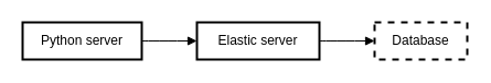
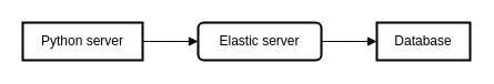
  <mxCell id="0" />
  <mxCell id="1" parent="0" />
  <mxCell id="2" value="Python server" style="whiteSpace=wrap;strokeWidth=2;" vertex="1" parent="1"><mxGeometry width="108" height="34" as="geometry" x="20" y="20" /></mxCell>
- <mxCell id="3" value="Elastic server" style="whiteSpace=wrap;strokeWidth=2;" vertex="1" parent="1"><mxGeometry x="178" width="111" height="34" as="geometry" y="20" /></mxCell>
- <mxCell id="4" value="Database" style="whiteSpace=wrap;strokeWidth=2;dashed=1;" vertex="1" parent="1"><mxGeometry x="339" width="84" height="34" as="geometry" y="20" /></mxCell>
+ <mxCell id="3" value="Elastic server" style="whiteSpace=wrap;strokeWidth=2;rounded=1;" vertex="1" parent="1"><mxGeometry x="178" width="111" height="34" as="geometry" y="20" /></mxCell>
+ <mxCell id="4" value="Database" style="whiteSpace=wrap;strokeWidth=2;" vertex="1" parent="1"><mxGeometry x="339" width="84" height="34" as="geometry" y="20" /></mxCell>
  <mxCell id="5" value="" style="curved=1;startArrow=none;endArrow=block;exitX=0.995;exitY=0.5;entryX=-0.005;entryY=0.5;" edge="1" parent="1" source="2" target="3"><mxGeometry relative="1" as="geometry"><Array as="points" /></mxGeometry></mxCell>
  <mxCell id="6" value="" style="curved=1;startArrow=none;endArrow=block;exitX=0.996;exitY=0.5;entryX=-0.006;entryY=0.5;" edge="1" parent="1" source="3" target="4"><mxGeometry relative="1" as="geometry"><Array as="points" /></mxGeometry></mxCell>
